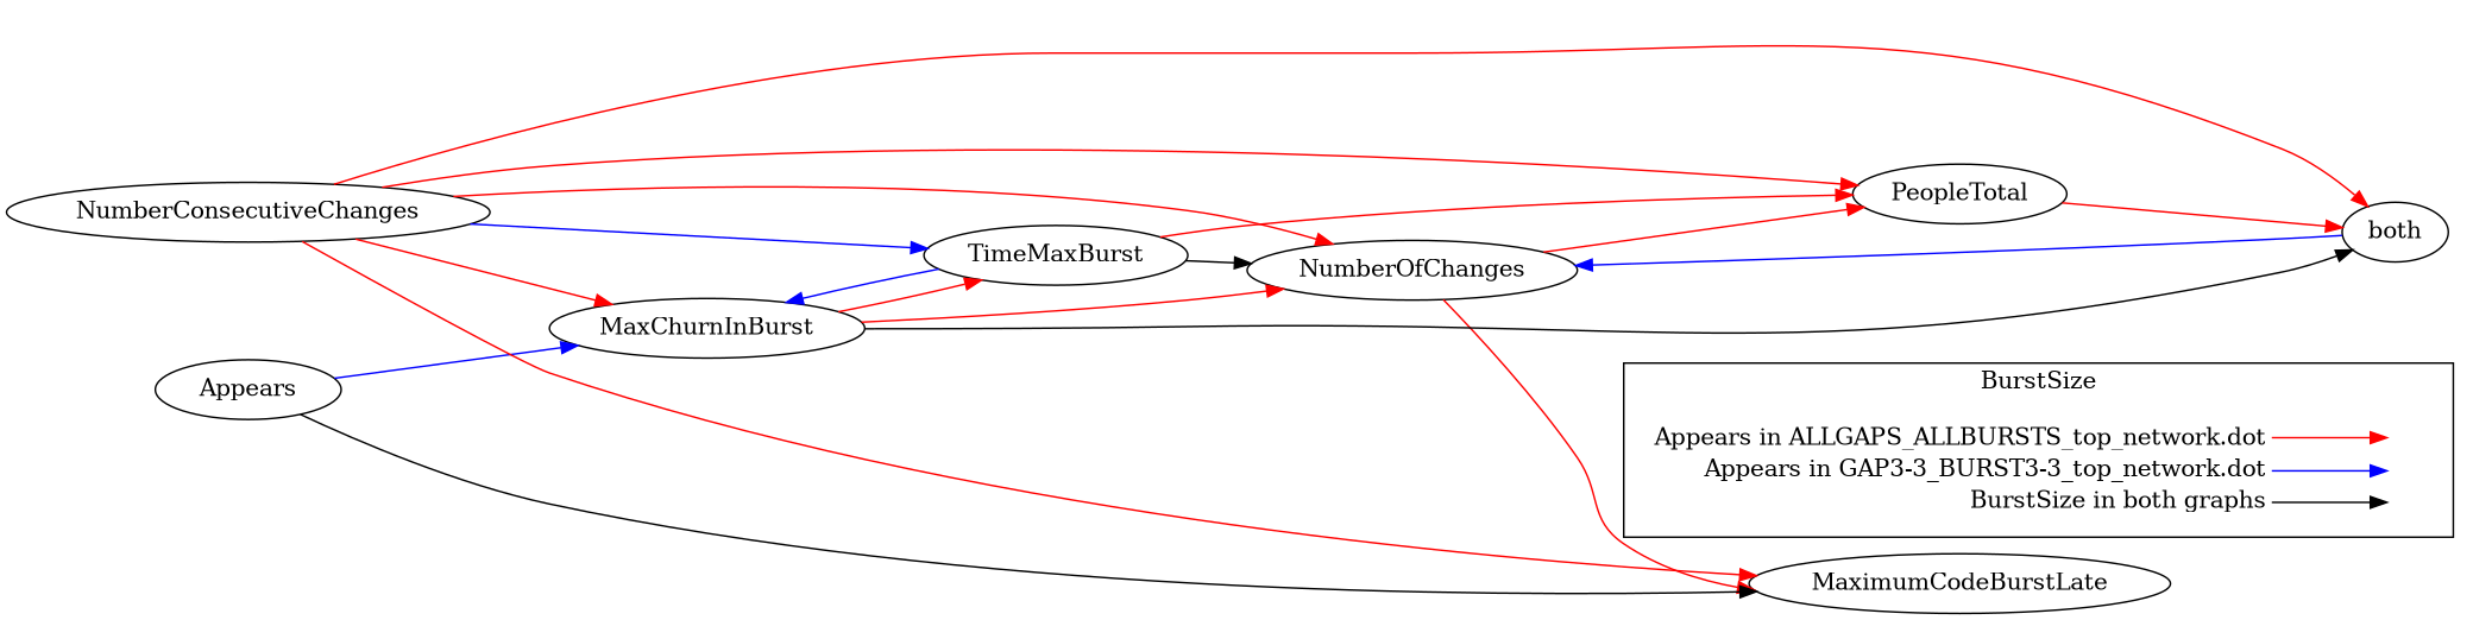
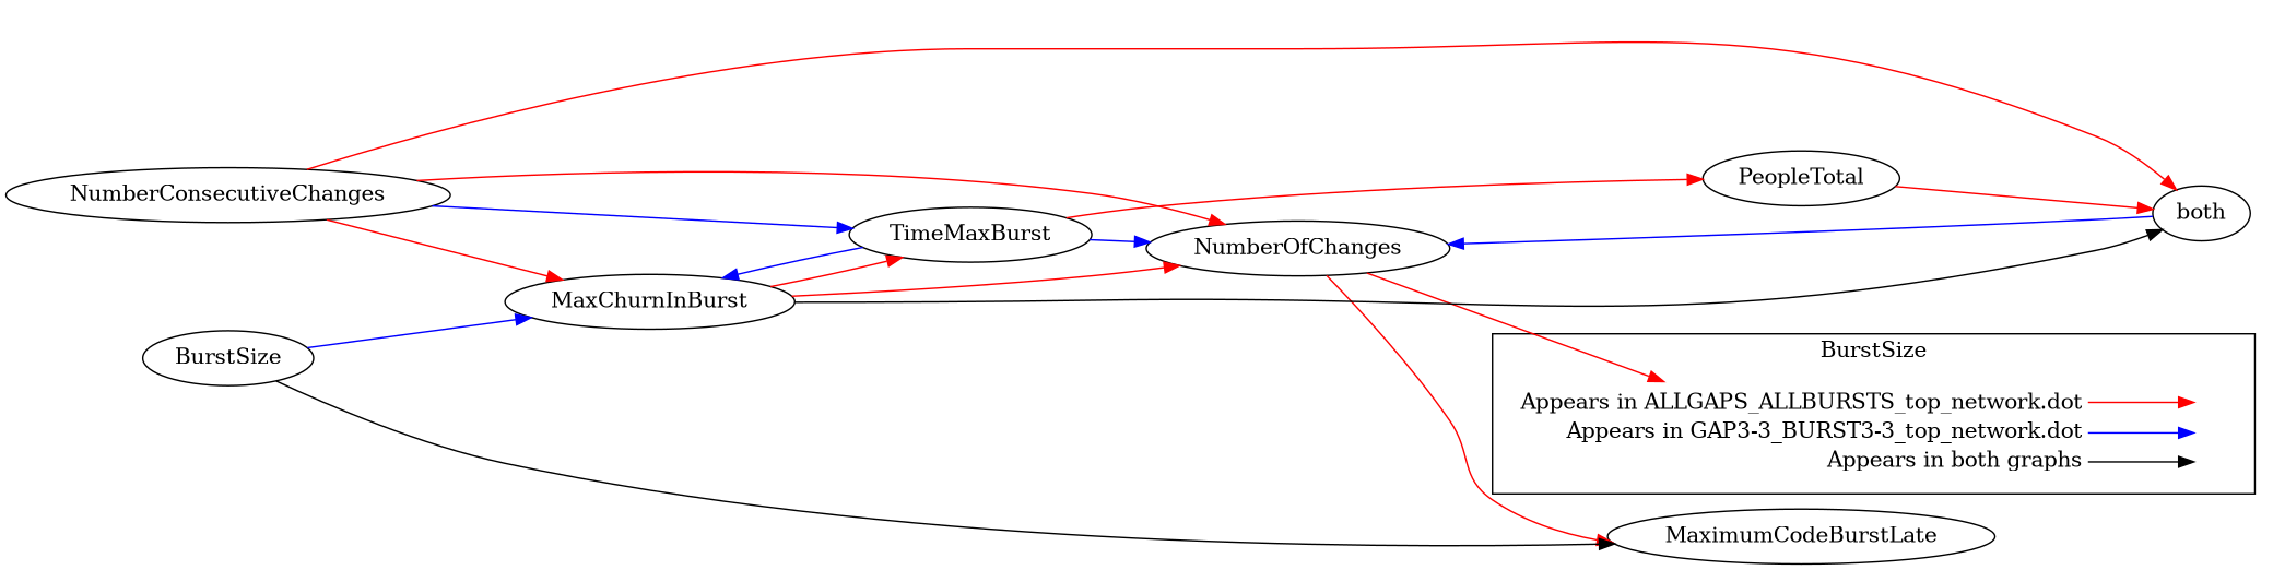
  digraph {
    rankdir=LR
    edge [color=red]
-   n1 [label=<<table border="0" cellpadding="2" cellspacing="0" cellborder="0">       <tr><td align="right" port="i1">Appears in ALLGAPS_ALLBURSTS_top_network.dot</td></tr>       <tr><td align="right" port="i2">Appears in GAP3-3_BURST3-3_top_network.dot</td></tr>       <tr><td align="right" port="i3">BurstSize in both graphs</td></tr>       </table>> shape=plaintext]
+   n1 [label=<<table border="0" cellpadding="2" cellspacing="0" cellborder="0">       <tr><td align="right" port="i1">Appears in ALLGAPS_ALLBURSTS_top_network.dot</td></tr>       <tr><td align="right" port="i2">Appears in GAP3-3_BURST3-3_top_network.dot</td></tr>       <tr><td align="right" port="i3">Appears in both graphs</td></tr>       </table>> shape=plaintext]
    n2 [label=<<table border="0" cellpadding="2" cellspacing="0" cellborder="0">       <tr><td port="i1">&nbsp;</td></tr>       <tr><td port="i2">&nbsp;</td></tr>       <tr><td port="i3">&nbsp;</td></tr>       </table>> shape=plaintext]
    NumberOfChanges
    MaximumCodeBurstLate
    PeopleTotal
    n6 [label=both]
    MaxChurnInBurst
    TimeMaxBurst
-   BurstSize [label=Appears]
+   BurstSize
    NumberConsecutiveChanges
    subgraph cluster_1 {
      label=BurstSize
      n1
      n2
    }
    n1 -> n2 [headport="i1:w" tailport="i1:e"]
    n1 -> n2 [color=blue headport="i2:w" tailport="i2:e"]
    n1 -> n2 [color=black headport="i3:w" tailport="i3:e"]
    NumberOfChanges -> MaximumCodeBurstLate
-   NumberOfChanges -> PeopleTotal
+   NumberOfChanges -> n1
    PeopleTotal -> n6
    n6 -> NumberOfChanges [color=blue]
    MaxChurnInBurst -> NumberOfChanges
    MaxChurnInBurst -> n6 [color=black]
    MaxChurnInBurst -> TimeMaxBurst
-   TimeMaxBurst -> NumberOfChanges [color=black]
+   TimeMaxBurst -> NumberOfChanges [color=blue]
    TimeMaxBurst -> PeopleTotal
    TimeMaxBurst -> MaxChurnInBurst [color=blue]
    BurstSize -> MaximumCodeBurstLate [color=black]
    BurstSize -> MaxChurnInBurst [color=blue]
    NumberConsecutiveChanges -> NumberOfChanges
-   NumberConsecutiveChanges -> MaximumCodeBurstLate
-   NumberConsecutiveChanges -> PeopleTotal
    NumberConsecutiveChanges -> n6
    NumberConsecutiveChanges -> MaxChurnInBurst
    NumberConsecutiveChanges -> TimeMaxBurst [color=blue]
  }
